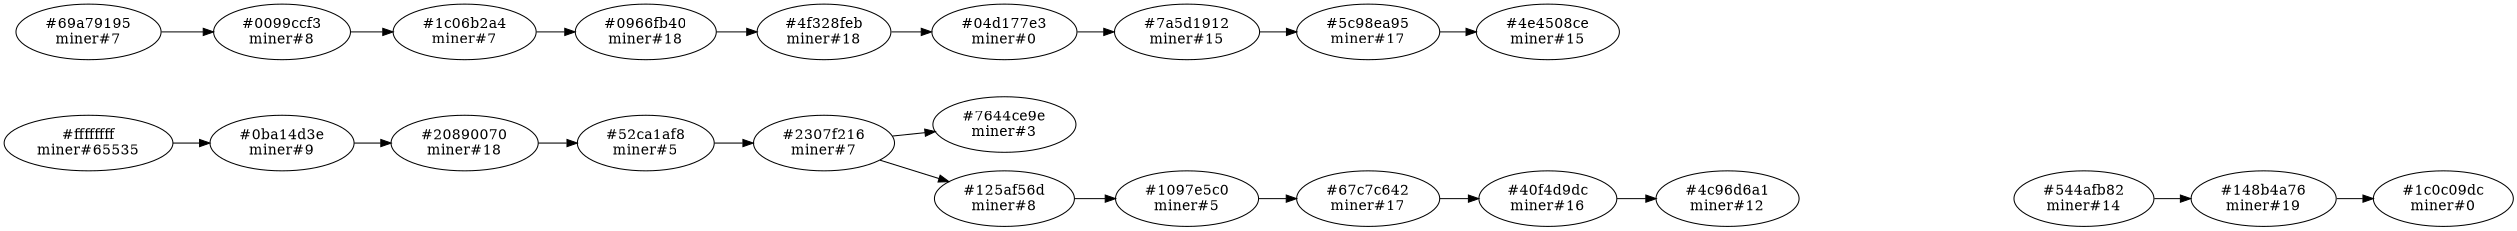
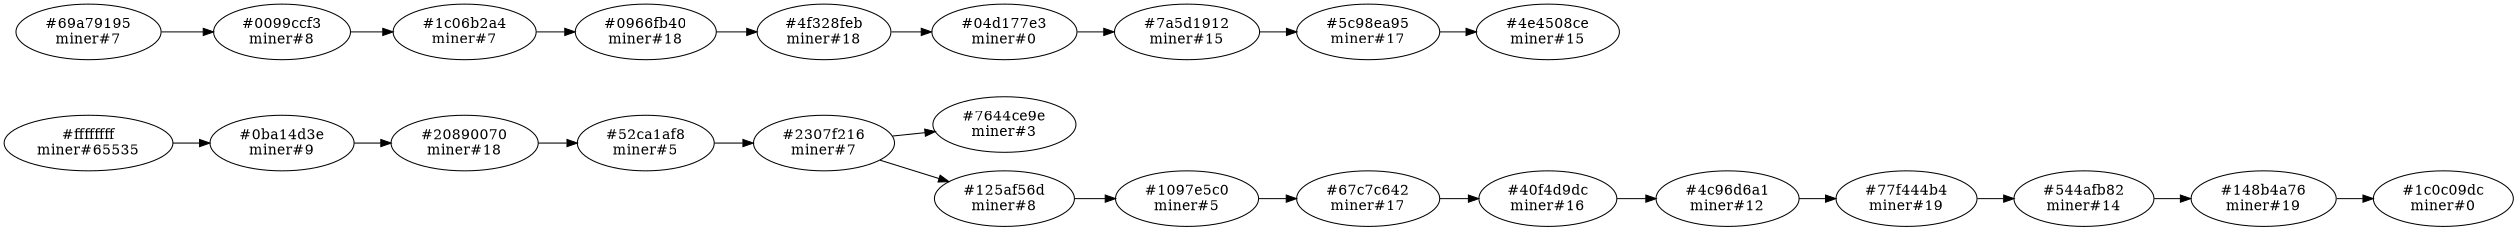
  digraph {
    rankdir=LR
    "#ffffffff\nminer#65535"
    "#0ba14d3e\nminer#9"
    "#20890070\nminer#18"
    "#52ca1af8\nminer#5"
    "#2307f216\nminer#7"
    "#7644ce9e\nminer#3"
    "#125af56d\nminer#8"
    "#1097e5c0\nminer#5"
    "#67c7c642\nminer#17"
    "#40f4d9dc\nminer#16"
    "#4c96d6a1\nminer#12"
+   "#77f444b4\nminer#19"
    "#544afb82\nminer#14"
    "#148b4a76\nminer#19"
    "#1c0c09dc\nminer#0"
    "#69a79195\nminer#7"
    "#0099ccf3\nminer#8"
    "#1c06b2a4\nminer#7"
    "#0966fb40\nminer#18"
    "#4f328feb\nminer#18"
    "#04d177e3\nminer#0"
    "#7a5d1912\nminer#15"
    "#5c98ea95\nminer#17"
    "#4e4508ce\nminer#15"
    "#ffffffff\nminer#65535" -> "#0ba14d3e\nminer#9"
    "#0ba14d3e\nminer#9" -> "#20890070\nminer#18"
    "#20890070\nminer#18" -> "#52ca1af8\nminer#5"
    "#52ca1af8\nminer#5" -> "#2307f216\nminer#7"
    "#2307f216\nminer#7" -> "#7644ce9e\nminer#3"
    "#2307f216\nminer#7" -> "#125af56d\nminer#8"
    "#125af56d\nminer#8" -> "#1097e5c0\nminer#5"
    "#1097e5c0\nminer#5" -> "#67c7c642\nminer#17"
    "#67c7c642\nminer#17" -> "#40f4d9dc\nminer#16"
    "#40f4d9dc\nminer#16" -> "#4c96d6a1\nminer#12"
+   "#4c96d6a1\nminer#12" -> "#77f444b4\nminer#19"
+   "#77f444b4\nminer#19" -> "#544afb82\nminer#14"
    "#544afb82\nminer#14" -> "#148b4a76\nminer#19"
    "#148b4a76\nminer#19" -> "#1c0c09dc\nminer#0"
    "#69a79195\nminer#7" -> "#0099ccf3\nminer#8"
    "#0099ccf3\nminer#8" -> "#1c06b2a4\nminer#7"
    "#1c06b2a4\nminer#7" -> "#0966fb40\nminer#18"
    "#0966fb40\nminer#18" -> "#4f328feb\nminer#18"
    "#4f328feb\nminer#18" -> "#04d177e3\nminer#0"
    "#04d177e3\nminer#0" -> "#7a5d1912\nminer#15"
    "#7a5d1912\nminer#15" -> "#5c98ea95\nminer#17"
    "#5c98ea95\nminer#17" -> "#4e4508ce\nminer#15"
  }
